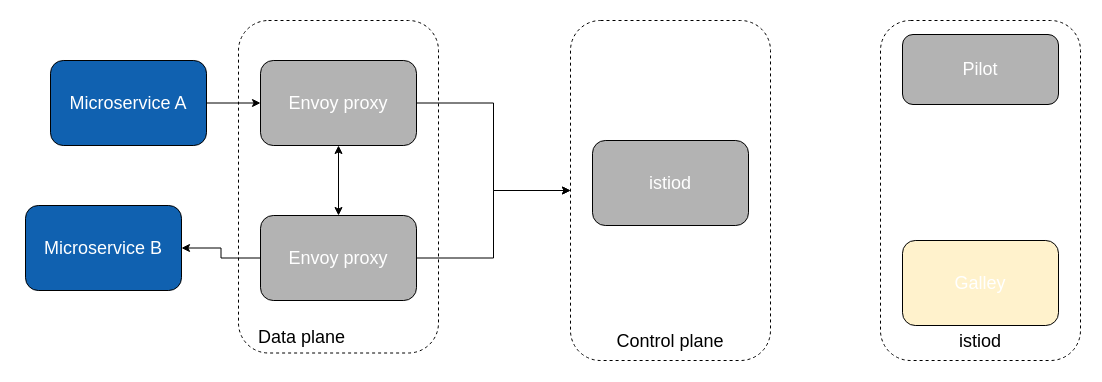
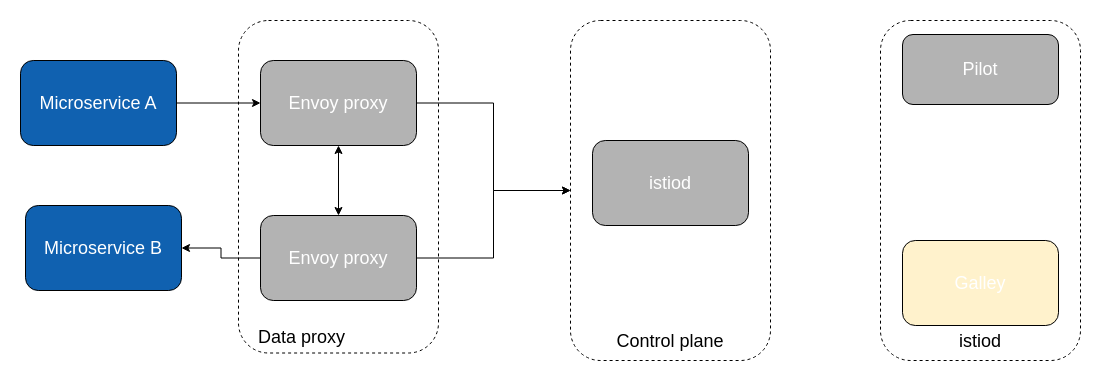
  <mxCell id="0" />
  <mxCell id="1" parent="0" />
- <mxCell id="2" value="&lt;font color=&quot;#000000&quot;&gt;&lt;br&gt;&lt;br&gt;&lt;br&gt;&lt;br&gt;&lt;br&gt;&lt;br&gt;&lt;br&gt;&lt;br&gt;&lt;br&gt;&lt;br&gt;&lt;br&gt;&lt;div style=&quot;text-align: right;&quot;&gt;&lt;span style=&quot;background-color: initial;&quot;&gt;&lt;br&gt;&lt;/span&gt;&lt;/div&gt;&lt;div style=&quot;text-align: right;&quot;&gt;&lt;span style=&quot;background-color: initial;&quot;&gt;&lt;br&gt;&lt;/span&gt;&lt;/div&gt;&lt;div style=&quot;text-align: right;&quot;&gt;&lt;span style=&quot;background-color: initial;&quot;&gt;&lt;br&gt;&lt;/span&gt;&lt;/div&gt;&lt;div style=&quot;text-align: right;&quot;&gt;&lt;span style=&quot;background-color: initial;&quot;&gt;Data plane&lt;span style=&quot;white-space: pre;&quot;&gt;&#09;&lt;/span&gt;&lt;span style=&quot;white-space: pre;&quot;&gt;&#09;&lt;/span&gt;&lt;/span&gt;&lt;/div&gt;&lt;/font&gt;" style="rounded=1;whiteSpace=wrap;html=1;labelBackgroundColor=none;strokeColor=#000000;fontSize=18;fontColor=#B3B3B3;fillColor=none;dashed=1;" vertex="1" parent="1"><mxGeometry x="238" y="20" width="200" height="332.5" as="geometry" /></mxCell>
+ <mxCell id="2" value="&lt;font color=&quot;#000000&quot;&gt;&lt;br&gt;&lt;br&gt;&lt;br&gt;&lt;br&gt;&lt;br&gt;&lt;br&gt;&lt;br&gt;&lt;br&gt;&lt;br&gt;&lt;br&gt;&lt;br&gt;&lt;div style=&quot;text-align: right;&quot;&gt;&lt;span style=&quot;background-color: initial;&quot;&gt;&lt;br&gt;&lt;/span&gt;&lt;/div&gt;&lt;div style=&quot;text-align: right;&quot;&gt;&lt;span style=&quot;background-color: initial;&quot;&gt;&lt;br&gt;&lt;/span&gt;&lt;/div&gt;&lt;div style=&quot;text-align: right;&quot;&gt;&lt;span style=&quot;background-color: initial;&quot;&gt;&lt;br&gt;&lt;/span&gt;&lt;/div&gt;&lt;div style=&quot;text-align: right;&quot;&gt;&lt;span style=&quot;background-color: initial;&quot;&gt;Data proxy&lt;span style=&quot;white-space: pre;&quot;&gt;&#09;&lt;/span&gt;&lt;span style=&quot;white-space: pre;&quot;&gt;&#09;&lt;/span&gt;&lt;/span&gt;&lt;/div&gt;&lt;/font&gt;" style="rounded=1;whiteSpace=wrap;html=1;labelBackgroundColor=none;strokeColor=#000000;fontSize=18;fontColor=#B3B3B3;fillColor=none;dashed=1;" vertex="1" parent="1"><mxGeometry x="238" y="20" width="200" height="332.5" as="geometry" /></mxCell>
  <mxCell id="3" value="&lt;font color=&quot;#000000&quot;&gt;&lt;br&gt;&lt;br&gt;&lt;br&gt;&lt;br&gt;&lt;br&gt;&lt;br&gt;&lt;br&gt;&lt;br&gt;&lt;br&gt;&lt;br&gt;&lt;br&gt;&lt;div style=&quot;text-align: right;&quot;&gt;&lt;span style=&quot;background-color: initial;&quot;&gt;&lt;br&gt;&lt;/span&gt;&lt;/div&gt;&lt;div style=&quot;text-align: right;&quot;&gt;&lt;span style=&quot;background-color: initial;&quot;&gt;&lt;br&gt;&lt;/span&gt;&lt;/div&gt;&lt;div style=&quot;text-align: right;&quot;&gt;&lt;span style=&quot;background-color: initial;&quot;&gt;&lt;br&gt;&lt;/span&gt;&lt;/div&gt;&lt;div style=&quot;text-align: right;&quot;&gt;&lt;span style=&quot;background-color: initial;&quot;&gt;Control plane&lt;/span&gt;&lt;/div&gt;&lt;/font&gt;" style="rounded=1;whiteSpace=wrap;html=1;labelBackgroundColor=none;strokeColor=#000000;fontSize=18;fontColor=#B3B3B3;fillColor=none;dashed=1;" vertex="1" parent="1"><mxGeometry x="570" y="20" width="200" height="340" as="geometry" /></mxCell>
  <mxCell id="4" style="edgeStyle=orthogonalEdgeStyle;rounded=0;orthogonalLoop=1;jettySize=auto;html=1;exitX=1;exitY=0.5;exitDx=0;exitDy=0;entryX=0;entryY=0.5;entryDx=0;entryDy=0;fontSize=18;fontColor=#B3B3B3;" edge="1" parent="1" source="5" target="9"><mxGeometry relative="1" as="geometry" /></mxCell>
- <mxCell id="5" value="&lt;font color=&quot;#ffffff&quot;&gt;Microservice A&lt;/font&gt;" style="rounded=1;whiteSpace=wrap;html=1;fontSize=18;fillColor=#1061B0;" vertex="1" parent="1"><mxGeometry x="50" y="60" width="156" height="85" as="geometry" /></mxCell>
+ <mxCell id="5" value="&lt;font color=&quot;#ffffff&quot;&gt;Microservice A&lt;/font&gt;" style="rounded=1;whiteSpace=wrap;html=1;fontSize=18;fillColor=#1061B0;" vertex="1" parent="1"><mxGeometry x="20" y="60" width="156" height="85" as="geometry" /></mxCell>
  <mxCell id="6" value="&lt;font color=&quot;#ffffff&quot;&gt;Microservice B&lt;/font&gt;" style="rounded=1;whiteSpace=wrap;html=1;fontSize=18;fillColor=#1061B0;" vertex="1" parent="1"><mxGeometry x="25" y="205" width="156" height="85" as="geometry" /></mxCell>
  <mxCell id="7" style="edgeStyle=orthogonalEdgeStyle;rounded=0;orthogonalLoop=1;jettySize=auto;html=1;exitX=0.5;exitY=1;exitDx=0;exitDy=0;entryX=0.5;entryY=0;entryDx=0;entryDy=0;fontSize=18;fontColor=#B3B3B3;startArrow=classic;startFill=1;" edge="1" parent="1" source="9" target="12"><mxGeometry relative="1" as="geometry" /></mxCell>
  <mxCell id="8" style="edgeStyle=orthogonalEdgeStyle;rounded=0;orthogonalLoop=1;jettySize=auto;html=1;exitX=1;exitY=0.5;exitDx=0;exitDy=0;entryX=0;entryY=0.5;entryDx=0;entryDy=0;fontSize=18;fontColor=#000000;" edge="1" parent="1" source="9" target="3"><mxGeometry relative="1" as="geometry" /></mxCell>
  <mxCell id="9" value="&lt;font color=&quot;#ffffff&quot;&gt;Envoy proxy&lt;/font&gt;" style="rounded=1;whiteSpace=wrap;html=1;fontSize=18;fillColor=#B3B3B3;" vertex="1" parent="1"><mxGeometry x="260" y="60" width="156" height="85" as="geometry" /></mxCell>
  <mxCell id="10" style="edgeStyle=orthogonalEdgeStyle;rounded=0;orthogonalLoop=1;jettySize=auto;html=1;exitX=0;exitY=0.5;exitDx=0;exitDy=0;entryX=1;entryY=0.5;entryDx=0;entryDy=0;fontSize=18;fontColor=#B3B3B3;" edge="1" parent="1" source="12" target="6"><mxGeometry relative="1" as="geometry" /></mxCell>
  <mxCell id="11" style="edgeStyle=orthogonalEdgeStyle;rounded=0;orthogonalLoop=1;jettySize=auto;html=1;exitX=1;exitY=0.5;exitDx=0;exitDy=0;entryX=0;entryY=0.5;entryDx=0;entryDy=0;fontSize=18;fontColor=#000000;" edge="1" parent="1" source="12" target="3"><mxGeometry relative="1" as="geometry" /></mxCell>
  <mxCell id="12" value="&lt;font color=&quot;#ffffff&quot;&gt;Envoy proxy&lt;/font&gt;" style="rounded=1;whiteSpace=wrap;html=1;fontSize=18;fillColor=#B3B3B3;" vertex="1" parent="1"><mxGeometry x="260" y="215" width="156" height="85" as="geometry" /></mxCell>
  <mxCell id="13" value="&lt;font color=&quot;#ffffff&quot;&gt;istiod&lt;/font&gt;" style="rounded=1;whiteSpace=wrap;html=1;fontSize=18;fillColor=#B3B3B3;" vertex="1" parent="1"><mxGeometry x="592" y="140" width="156" height="85" as="geometry" /></mxCell>
  <mxCell id="14" value="&lt;font color=&quot;#000000&quot;&gt;&lt;br&gt;&lt;br&gt;&lt;br&gt;&lt;br&gt;&lt;br&gt;&lt;br&gt;&lt;br&gt;&lt;br&gt;&lt;br&gt;&lt;br&gt;&lt;br&gt;&lt;div style=&quot;text-align: right;&quot;&gt;&lt;span style=&quot;background-color: initial;&quot;&gt;&lt;br&gt;&lt;/span&gt;&lt;/div&gt;&lt;div style=&quot;text-align: right;&quot;&gt;&lt;span style=&quot;background-color: initial;&quot;&gt;&lt;br&gt;&lt;/span&gt;&lt;/div&gt;&lt;div style=&quot;text-align: right;&quot;&gt;&lt;span style=&quot;background-color: initial;&quot;&gt;&lt;br&gt;&lt;/span&gt;&lt;/div&gt;&lt;div style=&quot;text-align: right;&quot;&gt;&lt;span style=&quot;background-color: initial;&quot;&gt;istiod&lt;/span&gt;&lt;/div&gt;&lt;/font&gt;" style="rounded=1;whiteSpace=wrap;html=1;labelBackgroundColor=none;strokeColor=#000000;fontSize=18;fontColor=#B3B3B3;fillColor=none;dashed=1;" vertex="1" parent="1"><mxGeometry x="880" y="20" width="200" height="340" as="geometry" /></mxCell>
  <mxCell id="15" value="&lt;font color=&quot;#ffffff&quot;&gt;Pilot&lt;/font&gt;" style="rounded=1;whiteSpace=wrap;html=1;fontSize=18;fillColor=#B3B3B3;" vertex="1" parent="1"><mxGeometry x="902" y="34" width="156" height="70" as="geometry" /></mxCell>
  <mxCell id="16" value="&lt;font color=&quot;#ffffff&quot;&gt;Galley&lt;/font&gt;" style="rounded=1;whiteSpace=wrap;html=1;fontSize=18;fillColor=#fff2cc;" vertex="1" parent="1"><mxGeometry x="902" y="240" width="156" height="85" as="geometry" /></mxCell>
